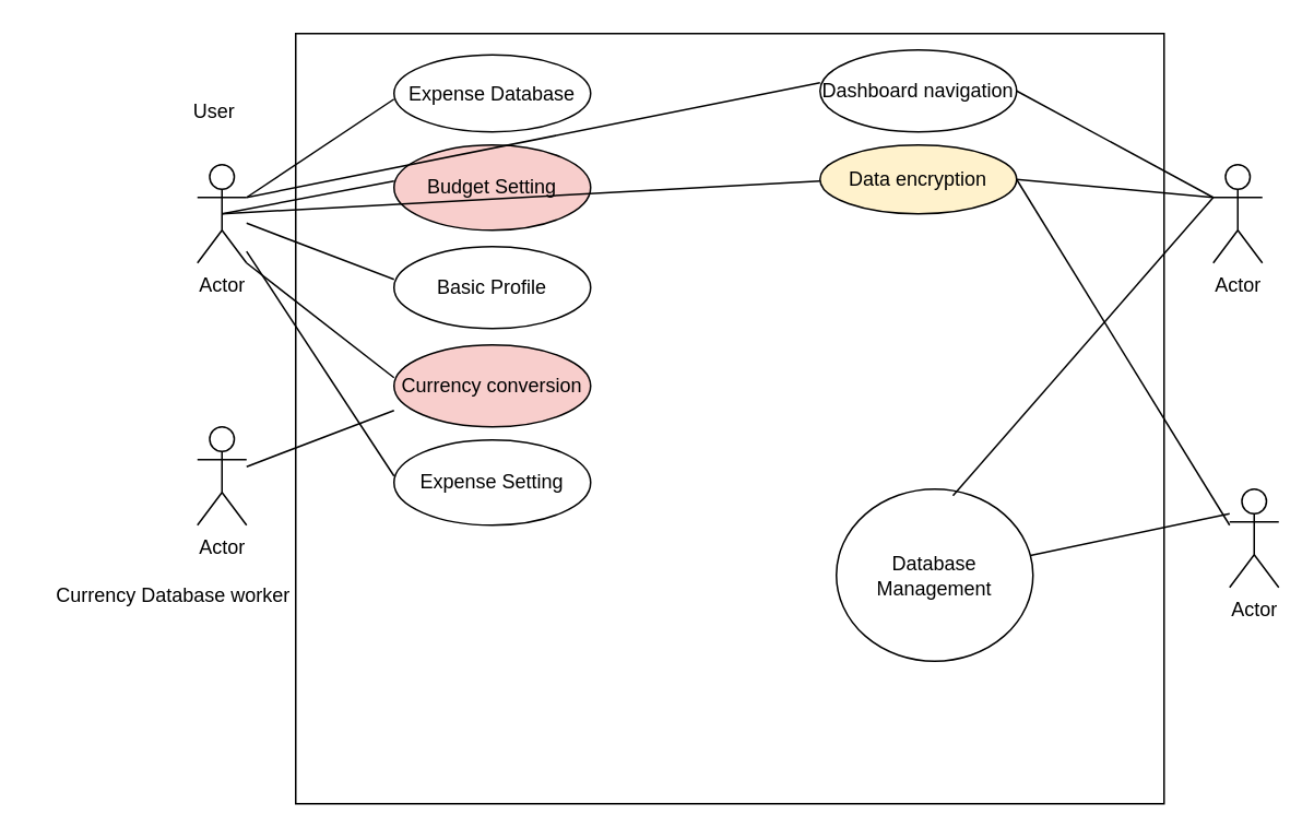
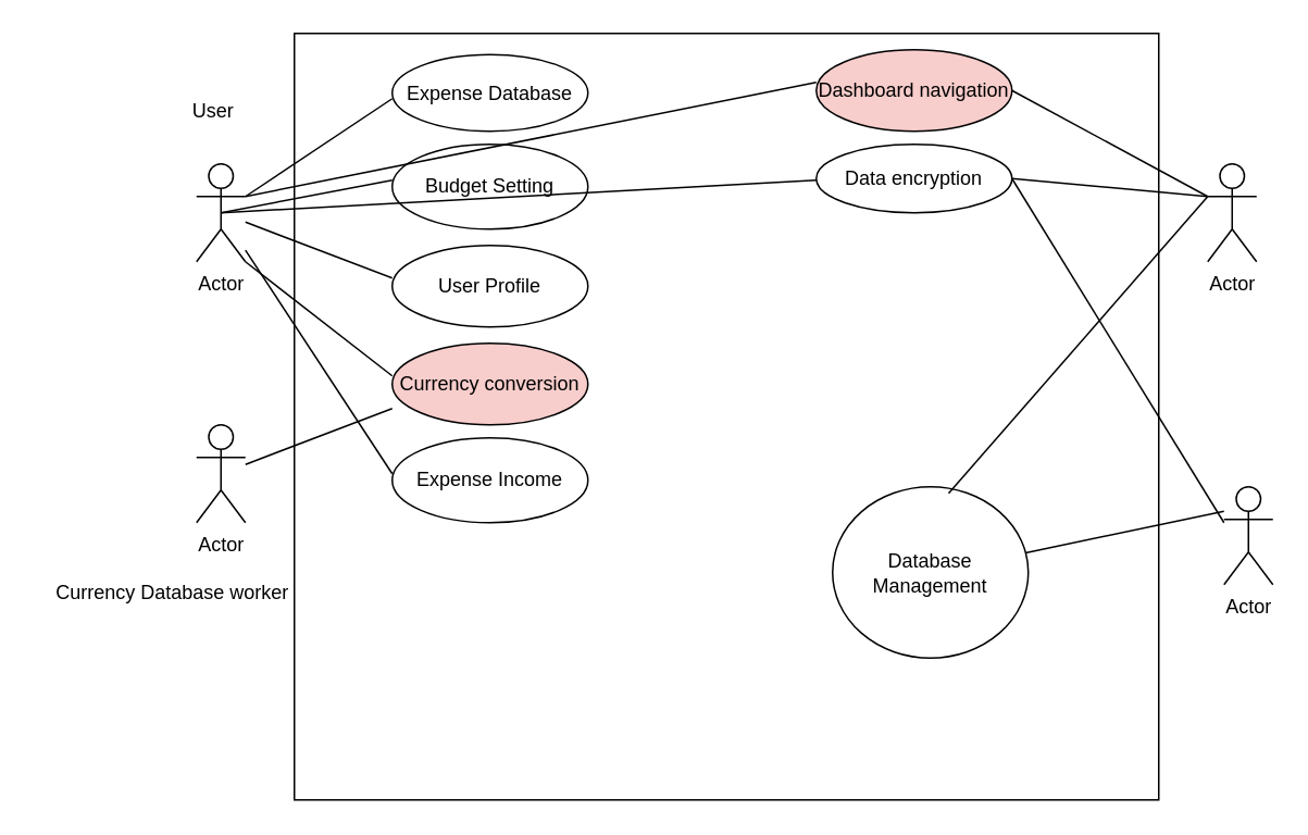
  <mxCell id="0" />
  <mxCell id="1" parent="0" />
  <mxCell id="2" value="" style="rounded=0;whiteSpace=wrap;html=1;" vertex="1" parent="1"><mxGeometry x="180" y="20" width="530" height="470" as="geometry" /></mxCell>
  <mxCell id="3" value="Actor" style="shape=umlActor;verticalLabelPosition=bottom;verticalAlign=top;html=1;outlineConnect=0;" vertex="1" parent="1"><mxGeometry x="120" y="100" width="30" height="60" as="geometry" /></mxCell>
  <mxCell id="4" value="User" style="text;html=1;align=center;verticalAlign=middle;resizable=0;points=[];autosize=1;strokeColor=none;fillColor=none;" vertex="1" parent="1"><mxGeometry x="105" y="53" width="50" height="30" as="geometry" /></mxCell>
  <mxCell id="5" value="Expense Database" style="ellipse;whiteSpace=wrap;html=1;" vertex="1" parent="1"><mxGeometry x="240" y="33" width="120" height="47" as="geometry" /></mxCell>
- <mxCell id="6" value="Budget Setting" style="ellipse;whiteSpace=wrap;html=1;fillColor=#f8cecc;" vertex="1" parent="1"><mxGeometry x="240" y="88" width="120" height="52" as="geometry" /></mxCell>
- <mxCell id="7" value="Basic Profile" style="ellipse;whiteSpace=wrap;html=1;" vertex="1" parent="1"><mxGeometry x="240" y="150" width="120" height="50" as="geometry" /></mxCell>
+ <mxCell id="6" value="Budget Setting" style="ellipse;whiteSpace=wrap;html=1;" vertex="1" parent="1"><mxGeometry x="240" y="88" width="120" height="52" as="geometry" /></mxCell>
+ <mxCell id="7" value="User Profile" style="ellipse;whiteSpace=wrap;html=1;" vertex="1" parent="1"><mxGeometry x="240" y="150" width="120" height="50" as="geometry" /></mxCell>
  <mxCell id="8" value="Currency conversion" style="ellipse;whiteSpace=wrap;html=1;fillColor=#f8cecc;" vertex="1" parent="1"><mxGeometry x="240" y="210" width="120" height="50" as="geometry" /></mxCell>
  <mxCell id="9" value="Actor" style="shape=umlActor;verticalLabelPosition=bottom;verticalAlign=top;html=1;outlineConnect=0;" vertex="1" parent="1"><mxGeometry x="120" y="260" width="30" height="60" as="geometry" /></mxCell>
  <mxCell id="10" value="Currency Database worker" style="text;html=1;align=center;verticalAlign=middle;resizable=0;points=[];autosize=1;strokeColor=none;fillColor=none;" vertex="1" parent="1"><mxGeometry x="20" y="348" width="170" height="30" as="geometry" /></mxCell>
  <mxCell id="11" value="" style="endArrow=none;html=1;rounded=0;" edge="1" parent="1" source="3"><mxGeometry width="50" height="50" relative="1" as="geometry"><mxPoint x="190" y="110" as="sourcePoint" /><mxPoint x="240" y="60" as="targetPoint" /></mxGeometry></mxCell>
  <mxCell id="12" value="" style="endArrow=none;html=1;rounded=0;exitX=0.5;exitY=0.5;exitDx=0;exitDy=0;exitPerimeter=0;" edge="1" parent="1" source="3"><mxGeometry width="50" height="50" relative="1" as="geometry"><mxPoint x="190" y="160" as="sourcePoint" /><mxPoint x="240" y="110" as="targetPoint" /></mxGeometry></mxCell>
  <mxCell id="13" value="" style="endArrow=none;html=1;rounded=0;" edge="1" parent="1" source="3"><mxGeometry width="50" height="50" relative="1" as="geometry"><mxPoint x="190" y="220" as="sourcePoint" /><mxPoint x="240" y="170" as="targetPoint" /></mxGeometry></mxCell>
  <mxCell id="14" value="" style="endArrow=none;html=1;rounded=0;exitX=1;exitY=1;exitDx=0;exitDy=0;exitPerimeter=0;" edge="1" parent="1" source="3"><mxGeometry width="50" height="50" relative="1" as="geometry"><mxPoint x="190" y="280" as="sourcePoint" /><mxPoint x="240" y="230" as="targetPoint" /></mxGeometry></mxCell>
  <mxCell id="15" value="" style="endArrow=none;html=1;rounded=0;" edge="1" parent="1" source="9"><mxGeometry width="50" height="50" relative="1" as="geometry"><mxPoint x="190" y="300" as="sourcePoint" /><mxPoint x="240" y="250" as="targetPoint" /></mxGeometry></mxCell>
- <mxCell id="16" value="Expense Setting" style="ellipse;whiteSpace=wrap;html=1;" vertex="1" parent="1"><mxGeometry x="240" y="268" width="120" height="52" as="geometry" /></mxCell>
- <mxCell id="17" value="Dashboard navigation" style="ellipse;whiteSpace=wrap;html=1;" vertex="1" parent="1"><mxGeometry x="500" y="30" width="120" height="50" as="geometry" /></mxCell>
- <mxCell id="18" value="Data encryption" style="ellipse;whiteSpace=wrap;html=1;fillColor=#fff2cc;" vertex="1" parent="1"><mxGeometry x="500" y="88" width="120" height="42" as="geometry" /></mxCell>
+ <mxCell id="16" value="Expense Income" style="ellipse;whiteSpace=wrap;html=1;" vertex="1" parent="1"><mxGeometry x="240" y="268" width="120" height="52" as="geometry" /></mxCell>
+ <mxCell id="17" value="Dashboard navigation" style="ellipse;whiteSpace=wrap;html=1;fillColor=#f8cecc;" vertex="1" parent="1"><mxGeometry x="500" y="30" width="120" height="50" as="geometry" /></mxCell>
+ <mxCell id="18" value="Data encryption" style="ellipse;whiteSpace=wrap;html=1;" vertex="1" parent="1"><mxGeometry x="500" y="88" width="120" height="42" as="geometry" /></mxCell>
  <mxCell id="19" value="Database Management" style="ellipse;whiteSpace=wrap;html=1;" vertex="1" parent="1"><mxGeometry x="510" y="298" width="120" height="105" as="geometry" /></mxCell>
  <mxCell id="20" value="Actor" style="shape=umlActor;verticalLabelPosition=bottom;verticalAlign=top;html=1;outlineConnect=0;" vertex="1" parent="1"><mxGeometry x="740" y="100" width="30" height="60" as="geometry" /></mxCell>
  <mxCell id="21" value="Actor" style="shape=umlActor;verticalLabelPosition=bottom;verticalAlign=top;html=1;outlineConnect=0;" vertex="1" parent="1"><mxGeometry x="750" y="298" width="30" height="60" as="geometry" /></mxCell>
  <mxCell id="22" value="" style="endArrow=none;html=1;rounded=0;exitX=1;exitY=0.5;exitDx=0;exitDy=0;" edge="1" parent="1" source="18"><mxGeometry width="50" height="50" relative="1" as="geometry"><mxPoint x="690" y="170" as="sourcePoint" /><mxPoint x="740" y="120" as="targetPoint" /></mxGeometry></mxCell>
  <mxCell id="23" value="" style="endArrow=none;html=1;rounded=0;exitX=1;exitY=0.5;exitDx=0;exitDy=0;" edge="1" parent="1" source="18"><mxGeometry width="50" height="50" relative="1" as="geometry"><mxPoint x="700" y="370" as="sourcePoint" /><mxPoint x="750" y="320" as="targetPoint" /></mxGeometry></mxCell>
  <mxCell id="24" value="" style="endArrow=none;html=1;rounded=0;exitX=0.5;exitY=0.5;exitDx=0;exitDy=0;exitPerimeter=0;" edge="1" parent="1" source="3"><mxGeometry width="50" height="50" relative="1" as="geometry"><mxPoint x="450" y="160" as="sourcePoint" /><mxPoint x="500" y="110" as="targetPoint" /></mxGeometry></mxCell>
  <mxCell id="25" value="" style="endArrow=none;html=1;rounded=0;exitX=1;exitY=0.333;exitDx=0;exitDy=0;exitPerimeter=0;" edge="1" parent="1" source="3"><mxGeometry width="50" height="50" relative="1" as="geometry"><mxPoint x="450" y="100" as="sourcePoint" /><mxPoint x="500" y="50" as="targetPoint" /></mxGeometry></mxCell>
  <mxCell id="26" value="" style="endArrow=none;html=1;rounded=0;exitX=1;exitY=0.5;exitDx=0;exitDy=0;entryX=0;entryY=0.333;entryDx=0;entryDy=0;entryPerimeter=0;" edge="1" parent="1" source="17" target="20"><mxGeometry width="50" height="50" relative="1" as="geometry"><mxPoint x="710" y="134" as="sourcePoint" /><mxPoint x="740" y="120" as="targetPoint" /></mxGeometry></mxCell>
  <mxCell id="27" value="" style="endArrow=none;html=1;rounded=0;exitX=0.593;exitY=0.038;exitDx=0;exitDy=0;exitPerimeter=0;" edge="1" parent="1" source="19"><mxGeometry width="50" height="50" relative="1" as="geometry"><mxPoint x="690" y="170" as="sourcePoint" /><mxPoint x="740" y="120" as="targetPoint" /></mxGeometry></mxCell>
  <mxCell id="28" value="" style="endArrow=none;html=1;rounded=0;" edge="1" parent="1" source="19"><mxGeometry width="50" height="50" relative="1" as="geometry"><mxPoint x="700" y="363" as="sourcePoint" /><mxPoint x="750" y="313" as="targetPoint" /></mxGeometry></mxCell>
  <mxCell id="29" value="" style="endArrow=none;html=1;rounded=0;" edge="1" parent="1" source="3"><mxGeometry width="50" height="50" relative="1" as="geometry"><mxPoint x="190" y="340" as="sourcePoint" /><mxPoint x="240" y="290" as="targetPoint" /></mxGeometry></mxCell>
